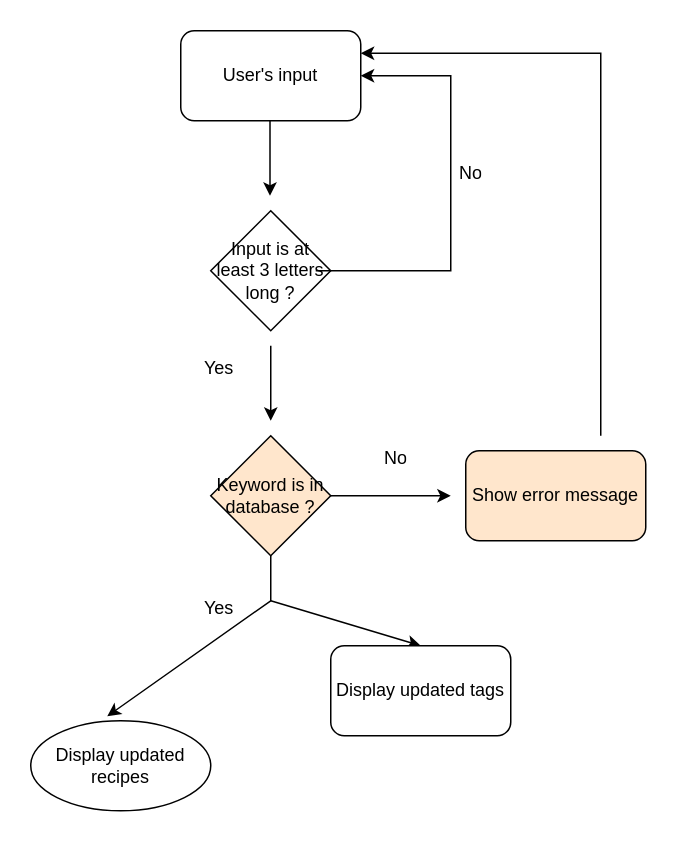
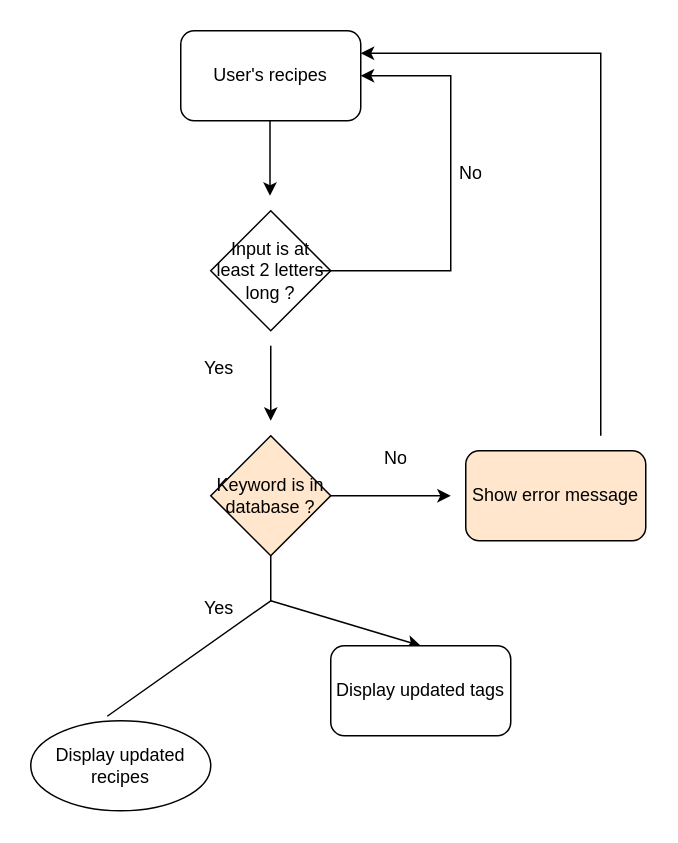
  <mxCell id="0" />
  <mxCell id="1" parent="0" />
- <mxCell id="2" value="User's input" style="rounded=1;whiteSpace=wrap;html=1;" vertex="1" parent="1"><mxGeometry x="120" y="20" width="120" height="60" as="geometry" /></mxCell>
- <mxCell id="3" value="Input is at least 3 letters long ?" style="rhombus;whiteSpace=wrap;html=1;" vertex="1" parent="1"><mxGeometry x="140" y="140" width="80" height="80" as="geometry" /></mxCell>
+ <mxCell id="2" value="User's recipes" style="rounded=1;whiteSpace=wrap;html=1;" vertex="1" parent="1"><mxGeometry x="120" y="20" width="120" height="60" as="geometry" /></mxCell>
+ <mxCell id="3" value="Input is at least 2 letters long ?" style="rhombus;whiteSpace=wrap;html=1;" vertex="1" parent="1"><mxGeometry x="140" y="140" width="80" height="80" as="geometry" /></mxCell>
  <mxCell id="4" value="" style="endArrow=classic;html=1;rounded=0;" edge="1" parent="1"><mxGeometry width="50" height="50" relative="1" as="geometry"><mxPoint x="180" y="230" as="sourcePoint" /><mxPoint x="180" y="280" as="targetPoint" /></mxGeometry></mxCell>
  <mxCell id="5" value="Yes" style="text;strokeColor=none;fillColor=none;align=left;verticalAlign=middle;spacingLeft=4;spacingRight=4;overflow=hidden;points=[[0,0.5],[1,0.5]];portConstraint=eastwest;rotatable=0;whiteSpace=wrap;html=1;" vertex="1" parent="1"><mxGeometry x="130" y="230" width="30" height="30" as="geometry" /></mxCell>
  <mxCell id="6" value="" style="endArrow=classic;html=1;rounded=0;entryX=1;entryY=0.5;entryDx=0;entryDy=0;" edge="1" parent="1" target="2"><mxGeometry width="50" height="50" relative="1" as="geometry"><mxPoint x="210" y="180" as="sourcePoint" /><mxPoint x="310" y="140" as="targetPoint" /><Array as="points"><mxPoint x="220" y="180" /><mxPoint x="210" y="180" /><mxPoint x="300" y="180" /><mxPoint x="300" y="170" /><mxPoint x="300" y="50" /></Array></mxGeometry></mxCell>
  <mxCell id="7" value="No" style="text;strokeColor=none;fillColor=none;align=left;verticalAlign=middle;spacingLeft=4;spacingRight=4;overflow=hidden;points=[[0,0.5],[1,0.5]];portConstraint=eastwest;rotatable=0;whiteSpace=wrap;html=1;" vertex="1" parent="1"><mxGeometry x="300" y="100" width="30" height="30" as="geometry" /></mxCell>
  <mxCell id="8" value="Keyword is in database ?" style="rhombus;whiteSpace=wrap;html=1;fillColor=#ffe6cc;" vertex="1" parent="1"><mxGeometry x="140" y="290" width="80" height="80" as="geometry" /></mxCell>
  <mxCell id="9" value="Yes" style="text;strokeColor=none;fillColor=none;align=left;verticalAlign=middle;spacingLeft=4;spacingRight=4;overflow=hidden;points=[[0,0.5],[1,0.5]];portConstraint=eastwest;rotatable=0;whiteSpace=wrap;html=1;" vertex="1" parent="1"><mxGeometry x="130" y="390" width="30" height="30" as="geometry" /></mxCell>
- <mxCell id="10" value="" style="endArrow=classic;html=1;rounded=0;entryX=0.425;entryY=-0.05;entryDx=0;entryDy=0;entryPerimeter=0;exitX=0.5;exitY=1;exitDx=0;exitDy=0;" edge="1" parent="1" source="8" target="11"><mxGeometry width="50" height="50" relative="1" as="geometry"><mxPoint x="190" y="370" as="sourcePoint" /><mxPoint x="190" y="420" as="targetPoint" /><Array as="points"><mxPoint x="180" y="400" /></Array></mxGeometry></mxCell>
+ <mxCell id="10" value="" style="endArrow=none;html=1;rounded=0;entryX=0.425;entryY=-0.05;entryDx=0;entryDy=0;entryPerimeter=0;exitX=0.5;exitY=1;exitDx=0;exitDy=0;" edge="1" parent="1" source="8" target="11"><mxGeometry width="50" height="50" relative="1" as="geometry"><mxPoint x="190" y="370" as="sourcePoint" /><mxPoint x="190" y="420" as="targetPoint" /><Array as="points"><mxPoint x="180" y="400" /></Array></mxGeometry></mxCell>
  <mxCell id="11" value="Display updated recipes" style="ellipse;whiteSpace=wrap;html=1;" vertex="1" parent="1"><mxGeometry x="20" y="480" width="120" height="60" as="geometry" /></mxCell>
  <mxCell id="12" value="" style="endArrow=classic;html=1;rounded=0;" edge="1" parent="1"><mxGeometry width="50" height="50" relative="1" as="geometry"><mxPoint x="220" y="330" as="sourcePoint" /><mxPoint x="300" y="330" as="targetPoint" /></mxGeometry></mxCell>
  <mxCell id="13" value="No" style="text;strokeColor=none;fillColor=none;align=left;verticalAlign=middle;spacingLeft=4;spacingRight=4;overflow=hidden;points=[[0,0.5],[1,0.5]];portConstraint=eastwest;rotatable=0;whiteSpace=wrap;html=1;" vertex="1" parent="1"><mxGeometry x="250" y="290" width="30" height="30" as="geometry" /></mxCell>
  <mxCell id="14" value="Show error message" style="rounded=1;whiteSpace=wrap;html=1;fillColor=#ffe6cc;" vertex="1" parent="1"><mxGeometry x="310" y="300" width="120" height="60" as="geometry" /></mxCell>
  <mxCell id="15" value="" style="endArrow=classic;html=1;rounded=0;" edge="1" parent="1"><mxGeometry width="50" height="50" relative="1" as="geometry"><mxPoint x="179.5" y="80" as="sourcePoint" /><mxPoint x="179.5" y="130" as="targetPoint" /></mxGeometry></mxCell>
  <mxCell id="16" value="" style="endArrow=classic;html=1;rounded=0;entryX=1;entryY=0.25;entryDx=0;entryDy=0;" edge="1" parent="1" target="2"><mxGeometry width="50" height="50" relative="1" as="geometry"><mxPoint x="400" y="290" as="sourcePoint" /><mxPoint x="400" y="50" as="targetPoint" /><Array as="points"><mxPoint x="400" y="35" /></Array></mxGeometry></mxCell>
  <mxCell id="17" value="" style="endArrow=classic;html=1;rounded=0;entryX=0.5;entryY=0;entryDx=0;entryDy=0;" edge="1" parent="1" target="18"><mxGeometry width="50" height="50" relative="1" as="geometry"><mxPoint x="180" y="400" as="sourcePoint" /><mxPoint x="280" y="480" as="targetPoint" /></mxGeometry></mxCell>
  <mxCell id="18" value="Display updated tags" style="rounded=1;whiteSpace=wrap;html=1;" vertex="1" parent="1"><mxGeometry x="220" y="430" width="120" height="60" as="geometry" /></mxCell>
